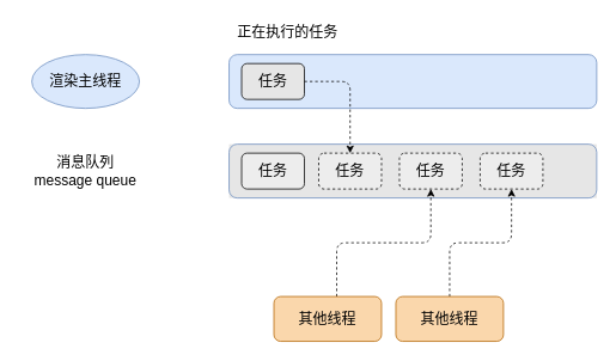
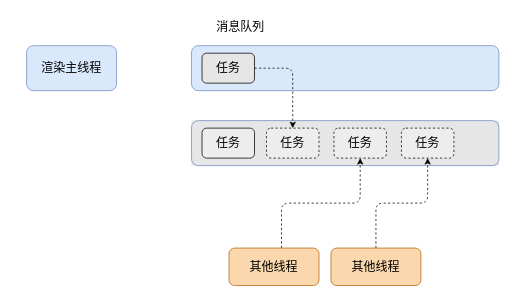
  <mxCell id="0" />
  <mxCell id="1" parent="0" />
- <mxCell id="2" value="渲染主线程" style="ellipse;whiteSpace=wrap;html=1;fontSize=16;fillColor=#dae8fc;strokeColor=#6c8ebf;" vertex="1" parent="1"><mxGeometry x="35" y="60" width="120" height="60" as="geometry" /></mxCell>
+ <mxCell id="2" value="渲染主线程" style="rounded=1;whiteSpace=wrap;html=1;fontSize=16;fillColor=#dae8fc;strokeColor=#6c8ebf;" vertex="1" parent="1"><mxGeometry x="35" y="60" width="120" height="60" as="geometry" /></mxCell>
  <mxCell id="3" value="" style="group" vertex="1" connectable="0" parent="1"><mxGeometry x="255" y="20" width="410" height="100" as="geometry" /></mxCell>
  <mxCell id="4" value="" style="rounded=1;whiteSpace=wrap;html=1;fontSize=16;labelBackgroundColor=none;fillColor=#dae8fc;strokeColor=#6c8ebf;" vertex="1" parent="3"><mxGeometry y="40" width="410" height="60" as="geometry" /></mxCell>
- <mxCell id="5" value="正在执行的任务" style="text;html=1;strokeColor=none;fillColor=none;align=center;verticalAlign=middle;whiteSpace=wrap;rounded=0;fontSize=16;" vertex="1" parent="3"><mxGeometry width="131" height="30" as="geometry" /></mxCell>
+ <mxCell id="5" value="消息队列" style="text;html=1;strokeColor=none;fillColor=none;align=center;verticalAlign=middle;whiteSpace=wrap;rounded=0;fontSize=16;" vertex="1" parent="3"><mxGeometry width="131" height="30" as="geometry" /></mxCell>
  <mxCell id="6" value="任务" style="rounded=1;whiteSpace=wrap;html=1;fontSize=16;fillColor=#E6E6E6;" vertex="1" parent="3"><mxGeometry x="14" y="50" width="70" height="40" as="geometry" /></mxCell>
  <mxCell id="7" value="" style="group;fillColor=#E6E6E6;container=0;" vertex="1" connectable="0" parent="1"><mxGeometry x="255" y="160" width="410" height="60" as="geometry" /></mxCell>
  <mxCell id="8" value="" style="rounded=1;whiteSpace=wrap;html=1;fontSize=16;labelBackgroundColor=none;fillColor=#E6E6E6;strokeColor=#6c8ebf;" vertex="1" parent="1"><mxGeometry x="255" y="160" width="410" height="60" as="geometry" /></mxCell>
  <mxCell id="9" value="任务" style="rounded=1;whiteSpace=wrap;html=1;fontSize=16;fillColor=#EDEDED;" vertex="1" parent="1"><mxGeometry x="269" y="170" width="70" height="40" as="geometry" /></mxCell>
  <mxCell id="10" value="任务" style="rounded=1;whiteSpace=wrap;html=1;fontSize=16;fillColor=#EDEDED;dashed=1;" vertex="1" parent="1"><mxGeometry x="355" y="170" width="70" height="40" as="geometry" /></mxCell>
  <mxCell id="11" value="任务" style="rounded=1;whiteSpace=wrap;html=1;fontSize=16;fillColor=#EDEDED;dashed=1;" vertex="1" parent="1"><mxGeometry x="445" y="170" width="70" height="40" as="geometry" /></mxCell>
  <mxCell id="12" value="任务" style="rounded=1;whiteSpace=wrap;html=1;fontSize=16;fillColor=#EDEDED;dashed=1;" vertex="1" parent="1"><mxGeometry x="535" y="170" width="70" height="40" as="geometry" /></mxCell>
- <mxCell id="13" value="消息队列&lt;br&gt;message queue" style="text;html=1;strokeColor=none;fillColor=none;align=center;verticalAlign=middle;whiteSpace=wrap;rounded=0;dashed=1;labelBackgroundColor=none;fontSize=16;fontColor=#000000;" vertex="1" parent="1"><mxGeometry x="20" y="175" width="150" height="30" as="geometry" /></mxCell>
  <mxCell id="14" style="rounded=1;orthogonalLoop=1;jettySize=auto;html=1;fontSize=16;fontColor=#000000;dashed=1;edgeStyle=orthogonalEdgeStyle;" edge="1" parent="1" source="6" target="10"><mxGeometry relative="1" as="geometry" /></mxCell>
  <mxCell id="15" style="edgeStyle=orthogonalEdgeStyle;rounded=1;orthogonalLoop=1;jettySize=auto;html=1;entryX=0.5;entryY=1;entryDx=0;entryDy=0;dashed=1;fontSize=16;fontColor=#000000;strokeWidth=1;" edge="1" parent="1" source="16" target="11"><mxGeometry relative="1" as="geometry"><Array as="points"><mxPoint x="375" y="270" /><mxPoint x="480" y="270" /></Array></mxGeometry></mxCell>
  <mxCell id="16" value="其他线程" style="rounded=1;whiteSpace=wrap;html=1;labelBackgroundColor=none;fontSize=16;fillColor=#fad7ac;strokeColor=#b46504;" vertex="1" parent="1"><mxGeometry x="305" y="330" width="120" height="50" as="geometry" /></mxCell>
  <mxCell id="17" style="edgeStyle=orthogonalEdgeStyle;rounded=1;orthogonalLoop=1;jettySize=auto;html=1;entryX=0.5;entryY=1;entryDx=0;entryDy=0;dashed=1;fontSize=16;fontColor=#000000;strokeWidth=1;" edge="1" parent="1" source="18" target="12"><mxGeometry relative="1" as="geometry" /></mxCell>
  <mxCell id="18" value="其他线程" style="rounded=1;whiteSpace=wrap;html=1;labelBackgroundColor=none;fontSize=16;fillColor=#fad7ac;strokeColor=#b46504;" vertex="1" parent="1"><mxGeometry x="441" y="330" width="120" height="50" as="geometry" /></mxCell>
